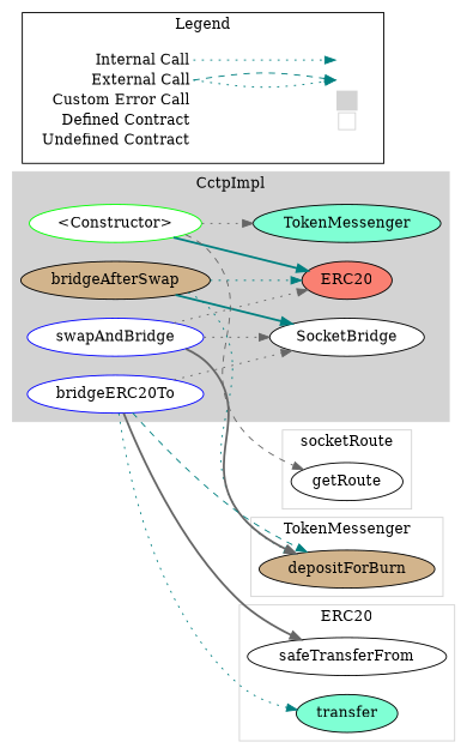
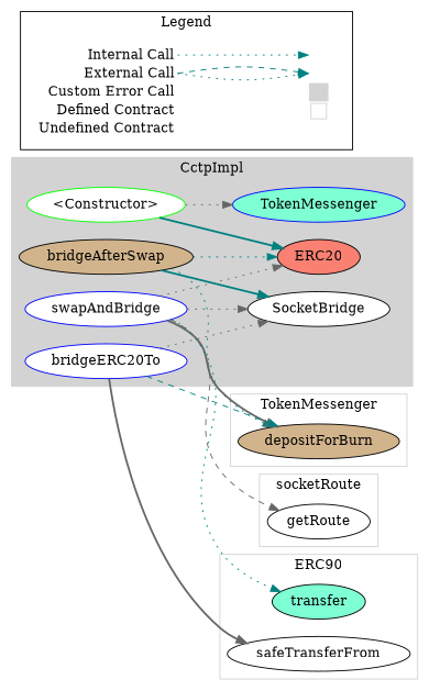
  digraph {
    compound=true
    rankdir=LR
    node [fillcolor=white style=filled]
    edge [color=teal style=dotted]
    n1 [color=green label="<Constructor>"]
    n2 [color=black fillcolor=tan label=bridgeAfterSwap]
    n3 [color=blue label=swapAndBridge]
    n4 [color=blue label=bridgeERC20To]
-   n5 [fillcolor=aquamarine label=TokenMessenger]
+   n5 [fillcolor=aquamarine label=TokenMessenger color=blue]
    n6 [fillcolor=salmon label=ERC20]
    n7 [label=SocketBridge]
    n8 [fillcolor=tan label=depositForBurn]
    n9 [label=getRoute]
    n10 [label=safeTransferFrom]
    n11 [fillcolor=aquamarine label=transfer]
    n12 [label=<<table border="0" cellpadding="2" cellspacing="0" cellborder="0">   <tr><td align="right" port="i1">Internal Call</td></tr>   <tr><td align="right" port="i2">External Call</td></tr>   <tr><td align="right" port="i2">Custom Error Call</td></tr>   <tr><td align="right" port="i3">Defined Contract</td></tr>   <tr><td align="right" port="i4">Undefined Contract</td></tr>   </table>> shape=plaintext fillcolor="" style=""]
    n13 [label=<<table border="0" cellpadding="2" cellspacing="0" cellborder="0">   <tr><td port="i1">&nbsp;&nbsp;&nbsp;</td></tr>   <tr><td port="i2">&nbsp;&nbsp;&nbsp;</td></tr>   <tr><td port="i3" bgcolor="lightgray">&nbsp;&nbsp;&nbsp;</td></tr>   <tr><td port="i4">     <table border="1" cellborder="0" cellspacing="0" cellpadding="7" color="lightgray">       <tr>        <td></td>       </tr>      </table>   </td></tr>   </table>> shape=plaintext fillcolor="" style=""]
    subgraph cluster_1 {
      bgcolor=lightgray
      color=lightgray
      label=CctpImpl
      style=filled
      n1
      n2
      n3
      n4
      n5
      n6
      n7
    }
    subgraph cluster_2 {
      color=lightgray
      label=TokenMessenger
      n8
    }
    subgraph cluster_3 {
      color=lightgray
      label=socketRoute
      n9
    }
    subgraph cluster_4 {
      color=lightgray
-     label=ERC20
+     label=ERC90
      n10
      n11
    }
    subgraph cluster_5 {
      label=Legend
      n12
      n13
    }
    n1 -> n5 [color=gray40]
    n1 -> n6 [style=bold]
    n2 -> n6
    n2 -> n7 [style=bold]
    n2 -> n8
    n3 -> n6 [color=gray40]
    n3 -> n7 [color=gray40]
    n3 -> n8 [color=gray40 style=bold]
-   n1 -> n9 [color=gray40 style=dashed]
+   n3 -> n9 [color=gray40 style=dashed]
    n4 -> n7 [color=gray40]
    n4 -> n8 [style=dashed]
    n4 -> n10 [color=gray40 style=bold]
-   n4 -> n11
+   n3 -> n11
    n12 -> n13 [headport="i1:w" tailport="i1:e"]
    n12 -> n13 [headport="i2:w" tailport="i2:e"]
    n12 -> n13 [headport="i2:w" style=dashed tailport="i2:e"]
  }
